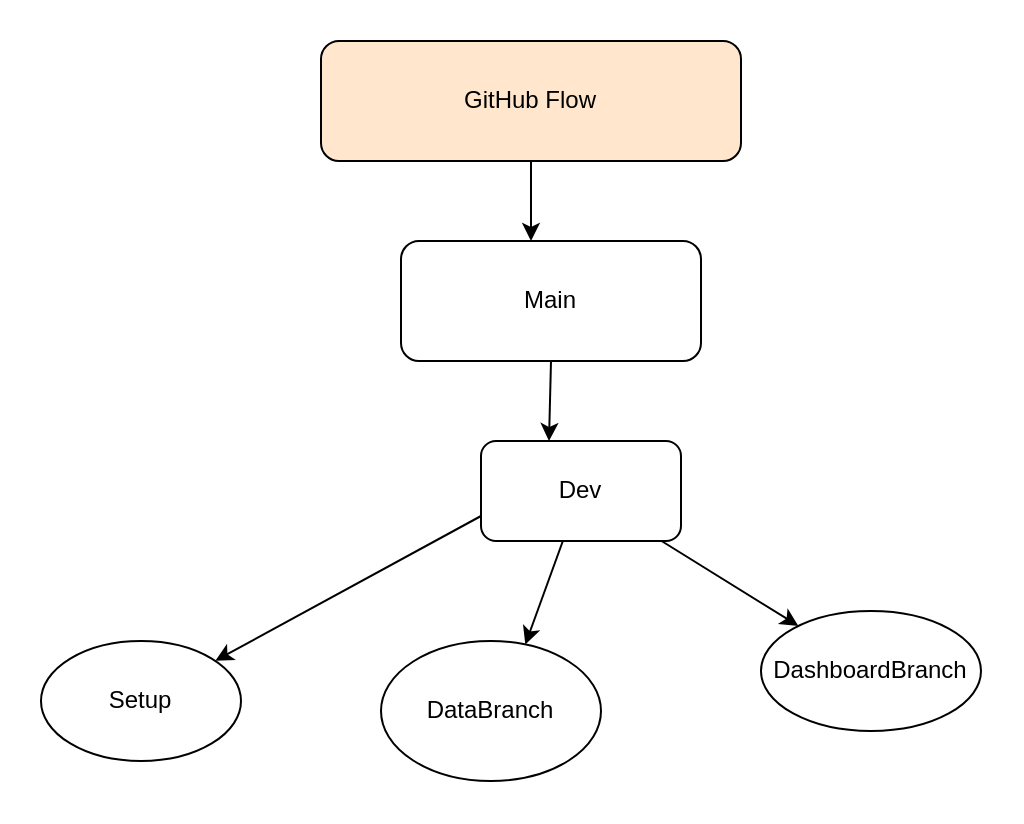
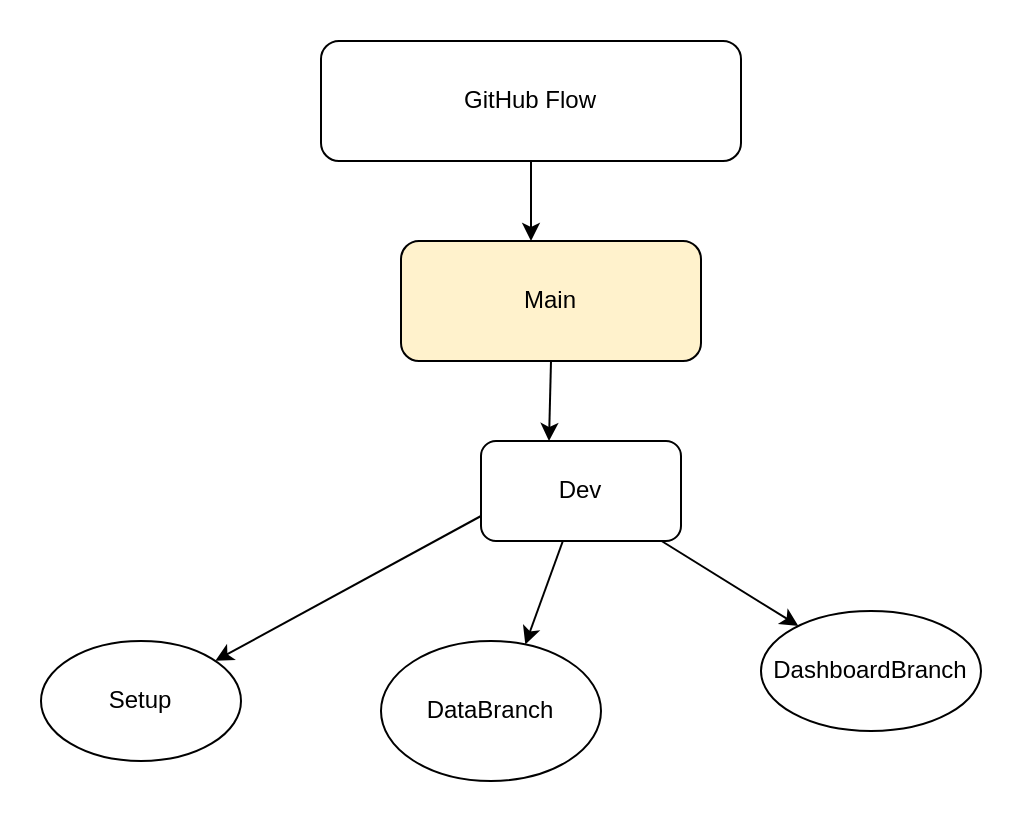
  <mxCell id="0" />
  <mxCell id="1" parent="0" />
  <mxCell id="2" style="edgeStyle=none;html=1;exitX=0.5;exitY=1;exitDx=0;exitDy=0;" edge="1" parent="1" source="3"><mxGeometry relative="1" as="geometry"><mxPoint x="265" y="120" as="targetPoint" /></mxGeometry></mxCell>
- <mxCell id="3" value="GitHub Flow" style="rounded=1;whiteSpace=wrap;html=1;fillColor=#ffe6cc;" vertex="1" parent="1"><mxGeometry x="160" y="20" width="210" height="60" as="geometry" /></mxCell>
+ <mxCell id="3" value="GitHub Flow" style="rounded=1;whiteSpace=wrap;html=1;" vertex="1" parent="1"><mxGeometry x="160" y="20" width="210" height="60" as="geometry" /></mxCell>
  <mxCell id="4" style="edgeStyle=none;html=1;exitX=0.5;exitY=1;exitDx=0;exitDy=0;entryX=0.34;entryY=0;entryDx=0;entryDy=0;entryPerimeter=0;" edge="1" parent="1" source="5" target="9"><mxGeometry relative="1" as="geometry" /></mxCell>
- <mxCell id="5" value="Main" style="rounded=1;whiteSpace=wrap;html=1;" vertex="1" parent="1"><mxGeometry x="200" y="120" width="150" height="60" as="geometry" /></mxCell>
+ <mxCell id="5" value="Main" style="rounded=1;whiteSpace=wrap;html=1;fillColor=#fff2cc;" vertex="1" parent="1"><mxGeometry x="200" y="120" width="150" height="60" as="geometry" /></mxCell>
  <mxCell id="6" style="edgeStyle=none;html=1;exitX=0;exitY=0.75;exitDx=0;exitDy=0;" edge="1" parent="1" source="9" target="10"><mxGeometry relative="1" as="geometry" /></mxCell>
  <mxCell id="7" style="edgeStyle=none;html=1;entryX=0.656;entryY=0.025;entryDx=0;entryDy=0;entryPerimeter=0;" edge="1" parent="1" source="9" target="11"><mxGeometry relative="1" as="geometry" /></mxCell>
  <mxCell id="8" style="edgeStyle=none;html=1;" edge="1" parent="1" source="9" target="12"><mxGeometry relative="1" as="geometry" /></mxCell>
  <mxCell id="9" value="Dev" style="rounded=1;whiteSpace=wrap;html=1;" vertex="1" parent="1"><mxGeometry x="240" y="220" width="100" height="50" as="geometry" /></mxCell>
  <mxCell id="10" value="Setup" style="ellipse;whiteSpace=wrap;html=1;" vertex="1" parent="1"><mxGeometry x="20" y="320" width="100" height="60" as="geometry" /></mxCell>
  <mxCell id="11" value="DataBranch" style="ellipse;whiteSpace=wrap;html=1;" vertex="1" parent="1"><mxGeometry x="190" y="320" width="110" height="70" as="geometry" /></mxCell>
  <mxCell id="12" value="DashboardBranch" style="ellipse;whiteSpace=wrap;html=1;" vertex="1" parent="1"><mxGeometry x="380" y="305" width="110" height="60" as="geometry" /></mxCell>
